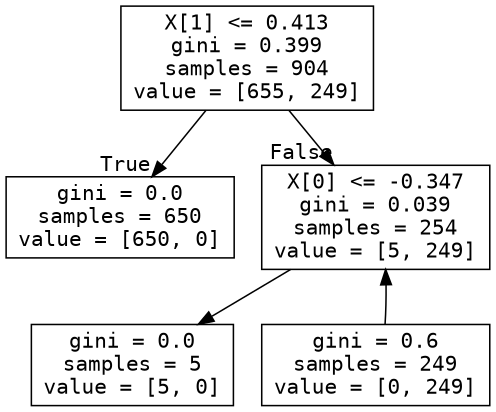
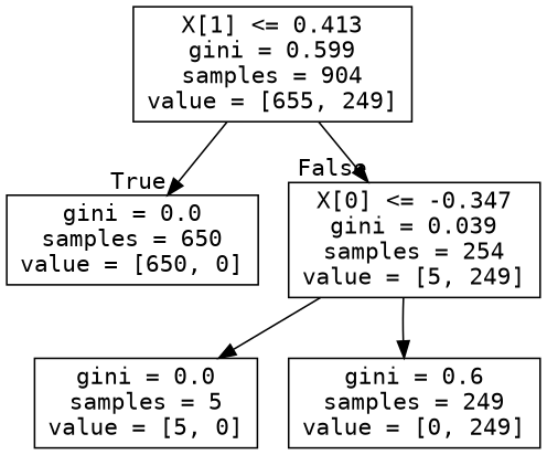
  digraph {
    fontname="DejaVu Sans Mono"
    node [fontname="DejaVu Sans Mono" shape=box]
    edge [fontname="DejaVu Sans Mono"]
-   n1 [label="X[1] <= 0.413\ngini = 0.399\nsamples = 904\nvalue = [655, 249]"]
+   n1 [label="X[1] <= 0.413\ngini = 0.599\nsamples = 904\nvalue = [655, 249]"]
    n2 [label="gini = 0.0\nsamples = 650\nvalue = [650, 0]"]
    n3 [label="X[0] <= -0.347\ngini = 0.039\nsamples = 254\nvalue = [5, 249]"]
    n4 [label="gini = 0.0\nsamples = 5\nvalue = [5, 0]"]
    n5 [label="gini = 0.6\nsamples = 249\nvalue = [0, 249]"]
    n1 -> n2 [headlabel=True labelangle=45 labeldistance=2.5]
    n1 -> n3 [headlabel=False labelangle=-45 labeldistance=2.5]
    n3 -> n4
-   n5 -> n3
+   n3 -> n5
  }
